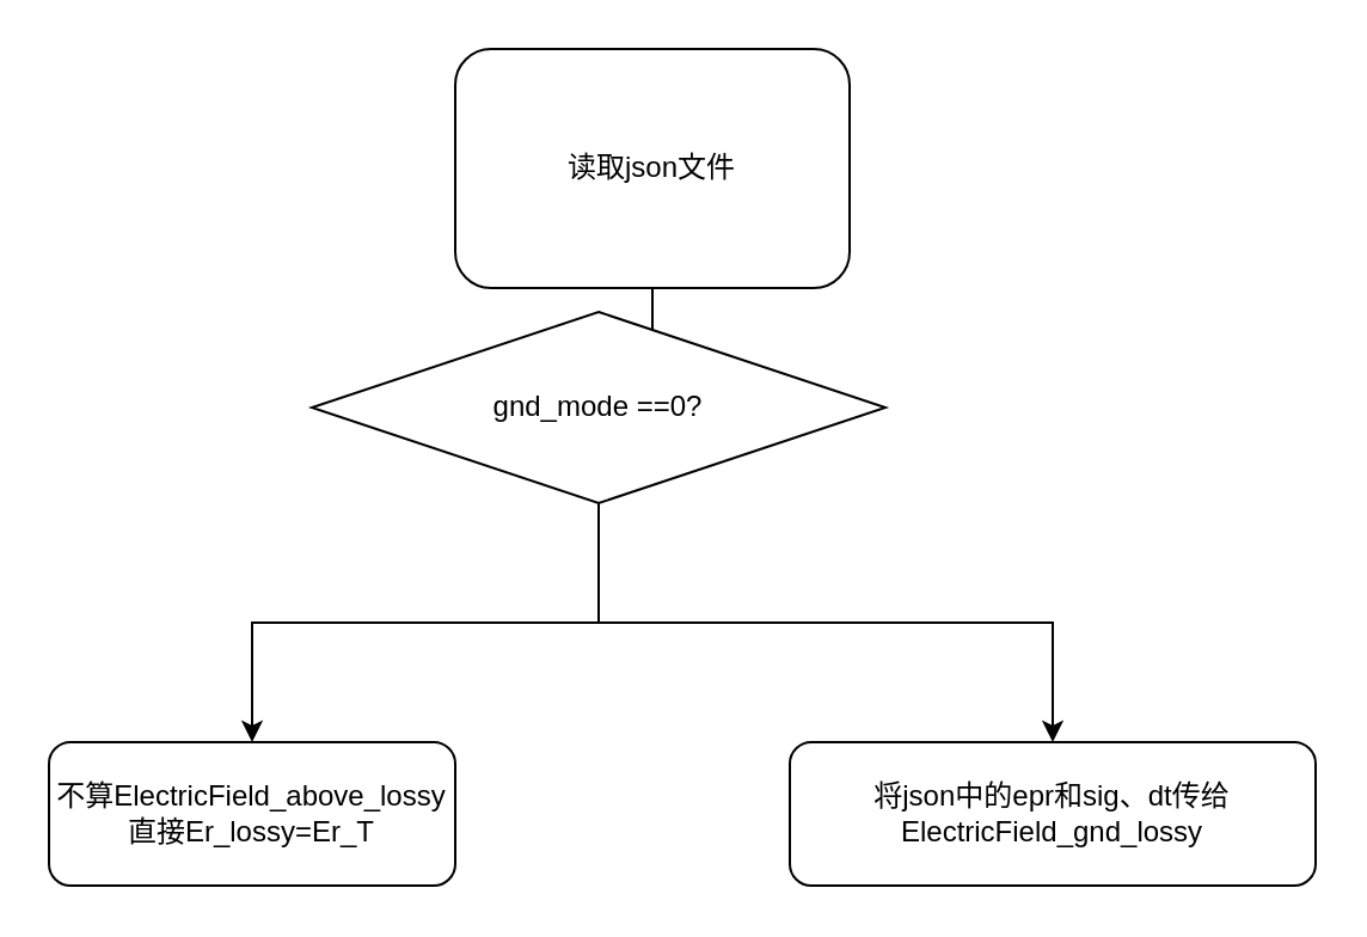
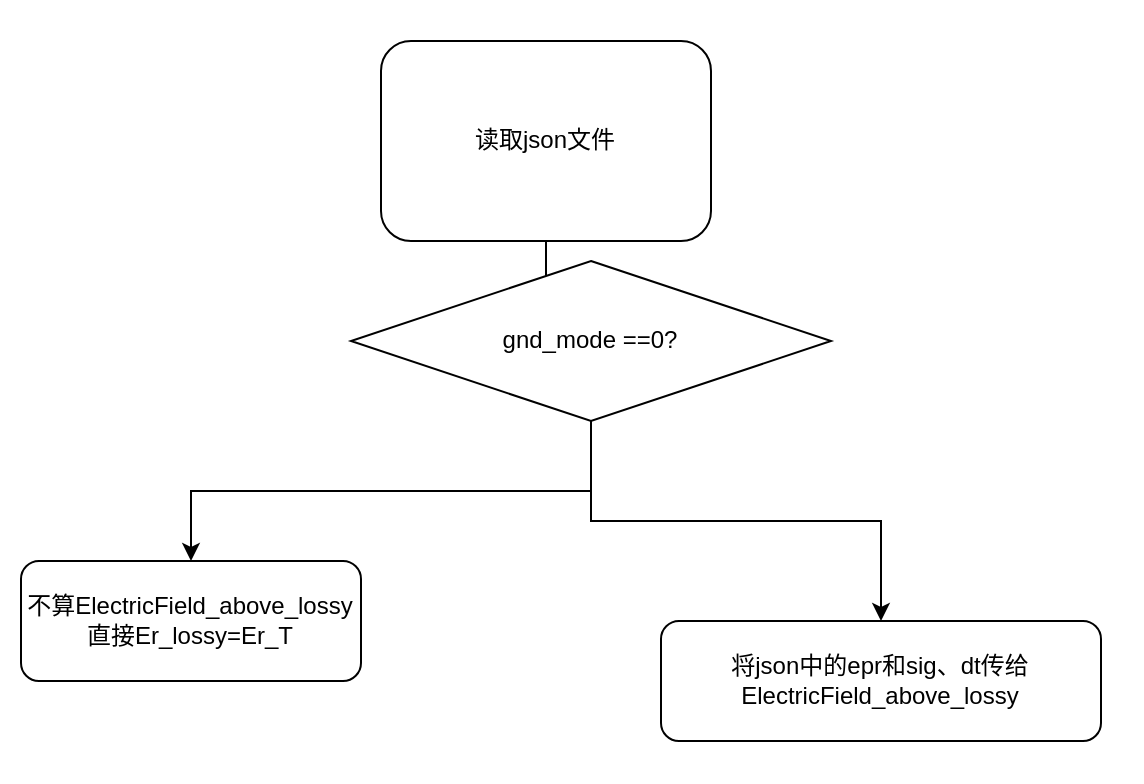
  <mxCell id="0" />
  <mxCell id="1" parent="0" />
  <mxCell id="2" value="" style="edgeStyle=orthogonalEdgeStyle;rounded=0;orthogonalLoop=1;jettySize=auto;html=1;" edge="1" parent="1" source="3" target="6"><mxGeometry relative="1" as="geometry" /></mxCell>
  <mxCell id="3" value="读取json文件" style="rounded=1;whiteSpace=wrap;html=1;" vertex="1" parent="1"><mxGeometry x="190" y="20" width="165" height="100" as="geometry" /></mxCell>
  <mxCell id="4" style="edgeStyle=orthogonalEdgeStyle;rounded=0;orthogonalLoop=1;jettySize=auto;html=1;entryX=0.5;entryY=0;entryDx=0;entryDy=0;" edge="1" parent="1" source="6" target="7"><mxGeometry relative="1" as="geometry" /></mxCell>
  <mxCell id="5" style="edgeStyle=orthogonalEdgeStyle;rounded=0;orthogonalLoop=1;jettySize=auto;html=1;entryX=0.5;entryY=0;entryDx=0;entryDy=0;" edge="1" parent="1" source="6" target="8"><mxGeometry relative="1" as="geometry" /></mxCell>
- <mxCell id="6" value="gnd_mode ==0?" style="rhombus;whiteSpace=wrap;html=1;" vertex="1" parent="1"><mxGeometry x="130" y="130" width="240" height="80" as="geometry" /></mxCell>
- <mxCell id="7" value="&lt;div&gt;不算ElectricField_above_lossy&lt;/div&gt;直接Er_lossy=Er_T" style="rounded=1;whiteSpace=wrap;html=1;" vertex="1" parent="1"><mxGeometry x="20" y="310" width="170" height="60" as="geometry" /></mxCell>
- <mxCell id="8" value="将json中的epr和sig、dt传给ElectricField_gnd_lossy" style="rounded=1;whiteSpace=wrap;html=1;" vertex="1" parent="1"><mxGeometry x="330" y="310" width="220" height="60" as="geometry" /></mxCell>
+ <mxCell id="6" value="gnd_mode ==0?" style="rhombus;whiteSpace=wrap;html=1;" vertex="1" parent="1"><mxGeometry x="175" y="130" width="240" height="80" as="geometry" /></mxCell>
+ <mxCell id="7" value="&lt;div&gt;不算ElectricField_above_lossy&lt;/div&gt;直接Er_lossy=Er_T" style="rounded=1;whiteSpace=wrap;html=1;" vertex="1" parent="1"><mxGeometry x="10" y="280" width="170" height="60" as="geometry" /></mxCell>
+ <mxCell id="8" value="将json中的epr和sig、dt传给ElectricField_above_lossy" style="rounded=1;whiteSpace=wrap;html=1;" vertex="1" parent="1"><mxGeometry x="330" y="310" width="220" height="60" as="geometry" /></mxCell>
